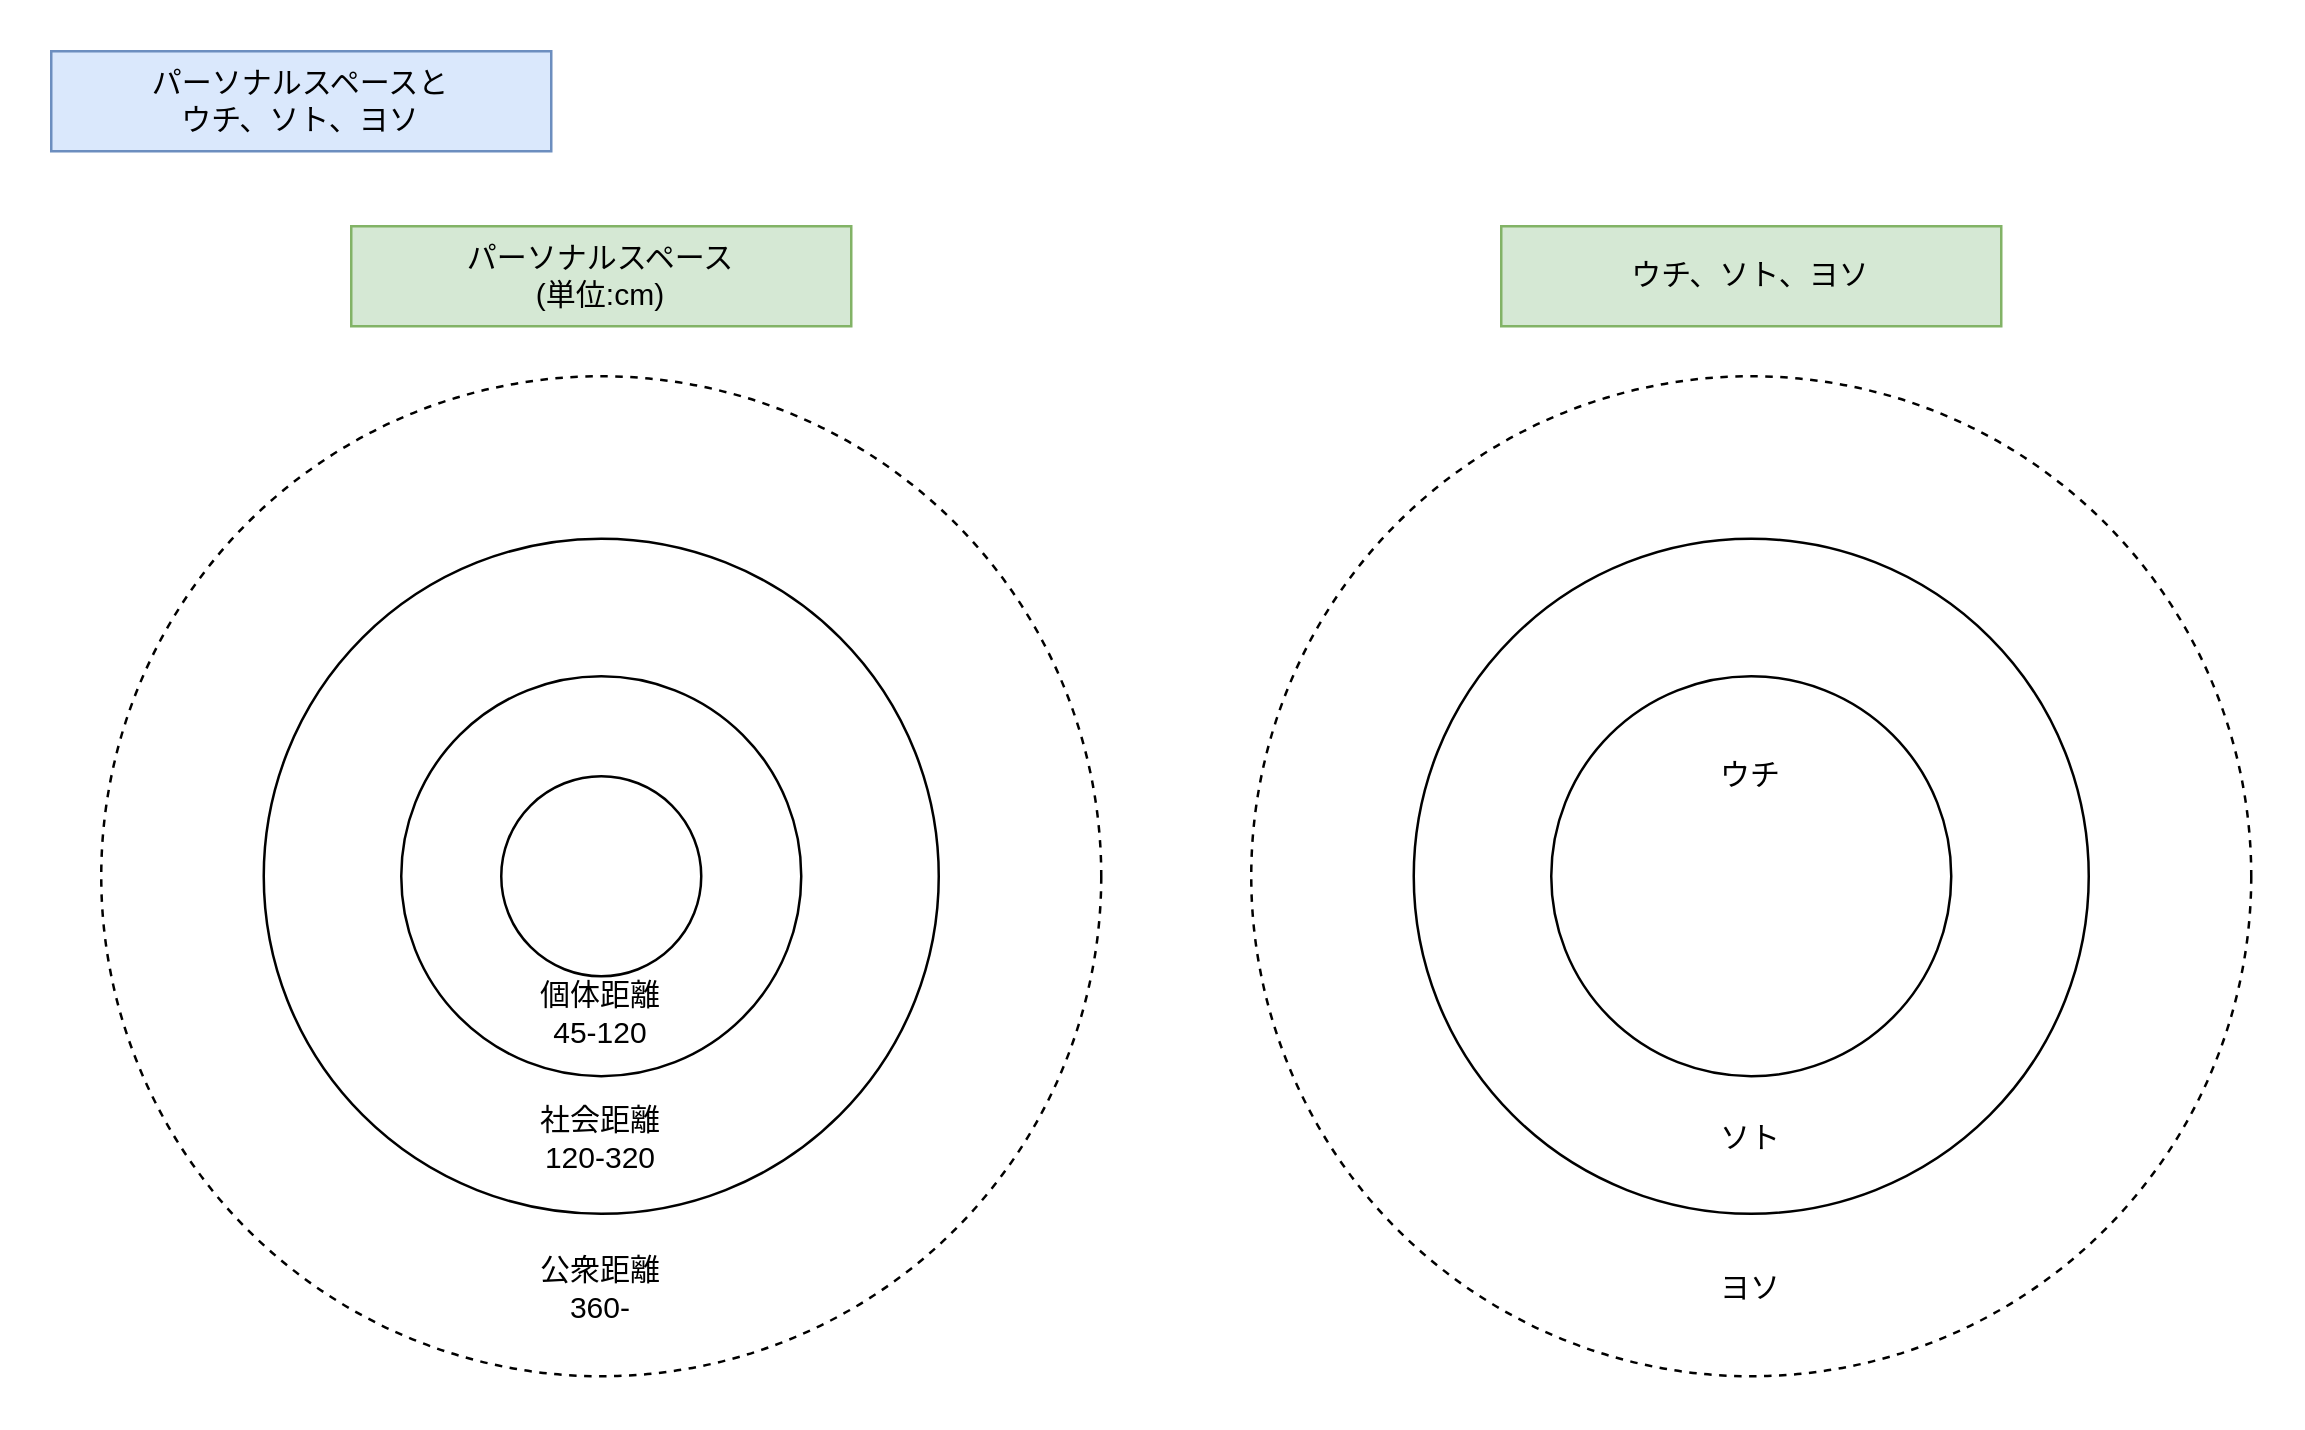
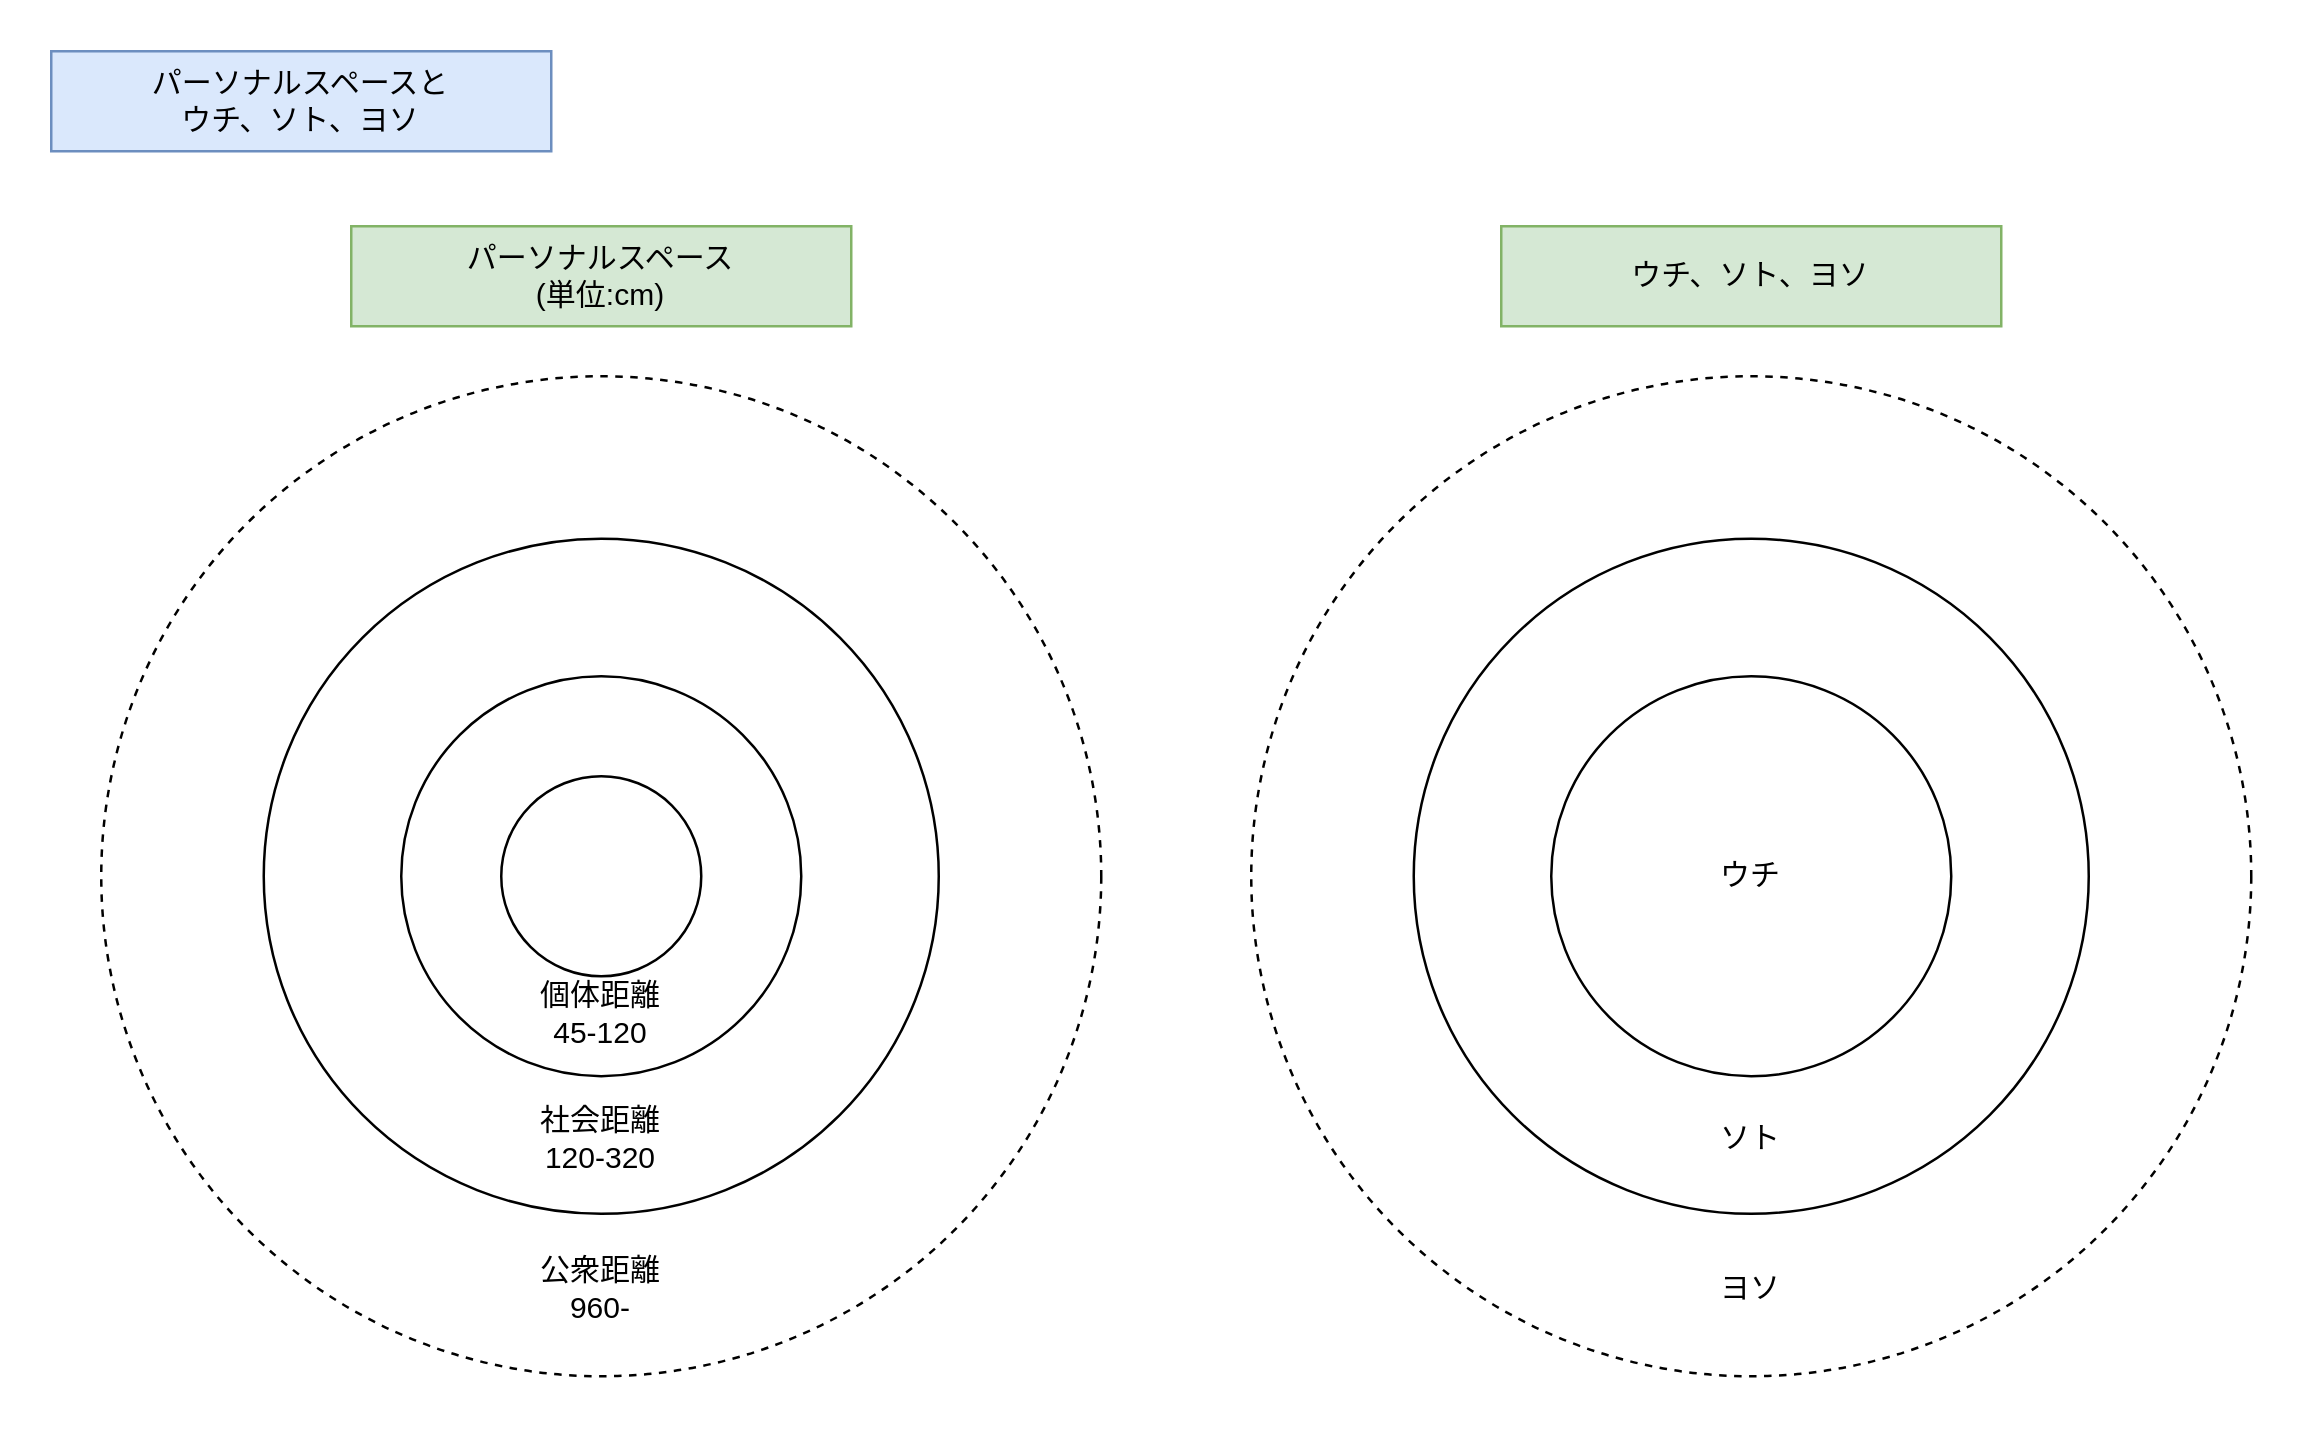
  <mxCell id="0" />
  <mxCell id="1" parent="0" />
  <mxCell id="2" value="" style="ellipse;whiteSpace=wrap;html=1;aspect=fixed;dashed=1;" vertex="1" parent="1"><mxGeometry x="40" y="150" width="400" height="400" as="geometry" /></mxCell>
  <mxCell id="3" value="" style="ellipse;whiteSpace=wrap;html=1;aspect=fixed;" vertex="1" parent="1"><mxGeometry x="105" y="215" width="270" height="270" as="geometry" /></mxCell>
  <mxCell id="4" value="" style="ellipse;whiteSpace=wrap;html=1;aspect=fixed;" vertex="1" parent="1"><mxGeometry x="160" y="270" width="160" height="160" as="geometry" /></mxCell>
  <mxCell id="5" value="パーソナルスペースと&lt;div&gt;ウチ、ソト、ヨソ&lt;/div&gt;" style="text;html=1;align=center;verticalAlign=middle;whiteSpace=wrap;rounded=0;fillColor=#dae8fc;strokeColor=#6c8ebf;" vertex="1" parent="1"><mxGeometry x="20" y="20" width="200" height="40" as="geometry" /></mxCell>
  <mxCell id="6" value="" style="ellipse;whiteSpace=wrap;html=1;aspect=fixed;" vertex="1" parent="1"><mxGeometry x="200" y="310" width="80" height="80" as="geometry" /></mxCell>
- <mxCell id="7" value="公衆距離&lt;div&gt;360-&lt;/div&gt;" style="text;html=1;align=center;verticalAlign=middle;whiteSpace=wrap;rounded=0;" vertex="1" parent="1"><mxGeometry x="200" y="500" width="80" height="30" as="geometry" /></mxCell>
+ <mxCell id="7" value="公衆距離&lt;div&gt;960-&lt;/div&gt;" style="text;html=1;align=center;verticalAlign=middle;whiteSpace=wrap;rounded=0;" vertex="1" parent="1"><mxGeometry x="200" y="500" width="80" height="30" as="geometry" /></mxCell>
  <mxCell id="8" value="社会距離&lt;div&gt;120-320&lt;/div&gt;" style="text;html=1;align=center;verticalAlign=middle;whiteSpace=wrap;rounded=0;" vertex="1" parent="1"><mxGeometry x="200" y="440" width="80" height="30" as="geometry" /></mxCell>
  <mxCell id="9" value="個体距離&lt;div&gt;45-120&lt;/div&gt;" style="text;html=1;align=center;verticalAlign=middle;whiteSpace=wrap;rounded=0;" vertex="1" parent="1"><mxGeometry x="200" y="390" width="80" height="30" as="geometry" /></mxCell>
  <mxCell id="10" value="パーソナルスペース&lt;div&gt;(単位:cm)&lt;/div&gt;" style="text;html=1;align=center;verticalAlign=middle;whiteSpace=wrap;rounded=0;fillColor=#d5e8d4;strokeColor=#82b366;" vertex="1" parent="1"><mxGeometry x="140" y="90" width="200" height="40" as="geometry" /></mxCell>
  <mxCell id="11" value="" style="ellipse;whiteSpace=wrap;html=1;aspect=fixed;dashed=1;" vertex="1" parent="1"><mxGeometry x="500" y="150" width="400" height="400" as="geometry" /></mxCell>
  <mxCell id="12" value="" style="ellipse;whiteSpace=wrap;html=1;aspect=fixed;" vertex="1" parent="1"><mxGeometry x="565" y="215" width="270" height="270" as="geometry" /></mxCell>
  <mxCell id="13" value="" style="ellipse;whiteSpace=wrap;html=1;aspect=fixed;" vertex="1" parent="1"><mxGeometry x="620" y="270" width="160" height="160" as="geometry" /></mxCell>
  <mxCell id="14" value="ヨソ" style="text;html=1;align=center;verticalAlign=middle;whiteSpace=wrap;rounded=0;" vertex="1" parent="1"><mxGeometry x="660" y="500" width="80" height="30" as="geometry" /></mxCell>
  <mxCell id="15" value="ソト" style="text;html=1;align=center;verticalAlign=middle;whiteSpace=wrap;rounded=0;" vertex="1" parent="1"><mxGeometry x="660" y="440" width="80" height="30" as="geometry" /></mxCell>
- <mxCell id="16" value="ウチ" style="text;html=1;align=center;verticalAlign=middle;whiteSpace=wrap;rounded=0;" vertex="1" parent="1"><mxGeometry x="660" y="295" width="80" height="30" as="geometry" /></mxCell>
+ <mxCell id="16" value="ウチ" style="text;html=1;align=center;verticalAlign=middle;whiteSpace=wrap;rounded=0;" vertex="1" parent="1"><mxGeometry x="660" y="335" width="80" height="30" as="geometry" /></mxCell>
  <mxCell id="17" value="ウチ、ソト、ヨソ" style="text;html=1;align=center;verticalAlign=middle;whiteSpace=wrap;rounded=0;fillColor=#d5e8d4;strokeColor=#82b366;" vertex="1" parent="1"><mxGeometry x="600" y="90" width="200" height="40" as="geometry" /></mxCell>
